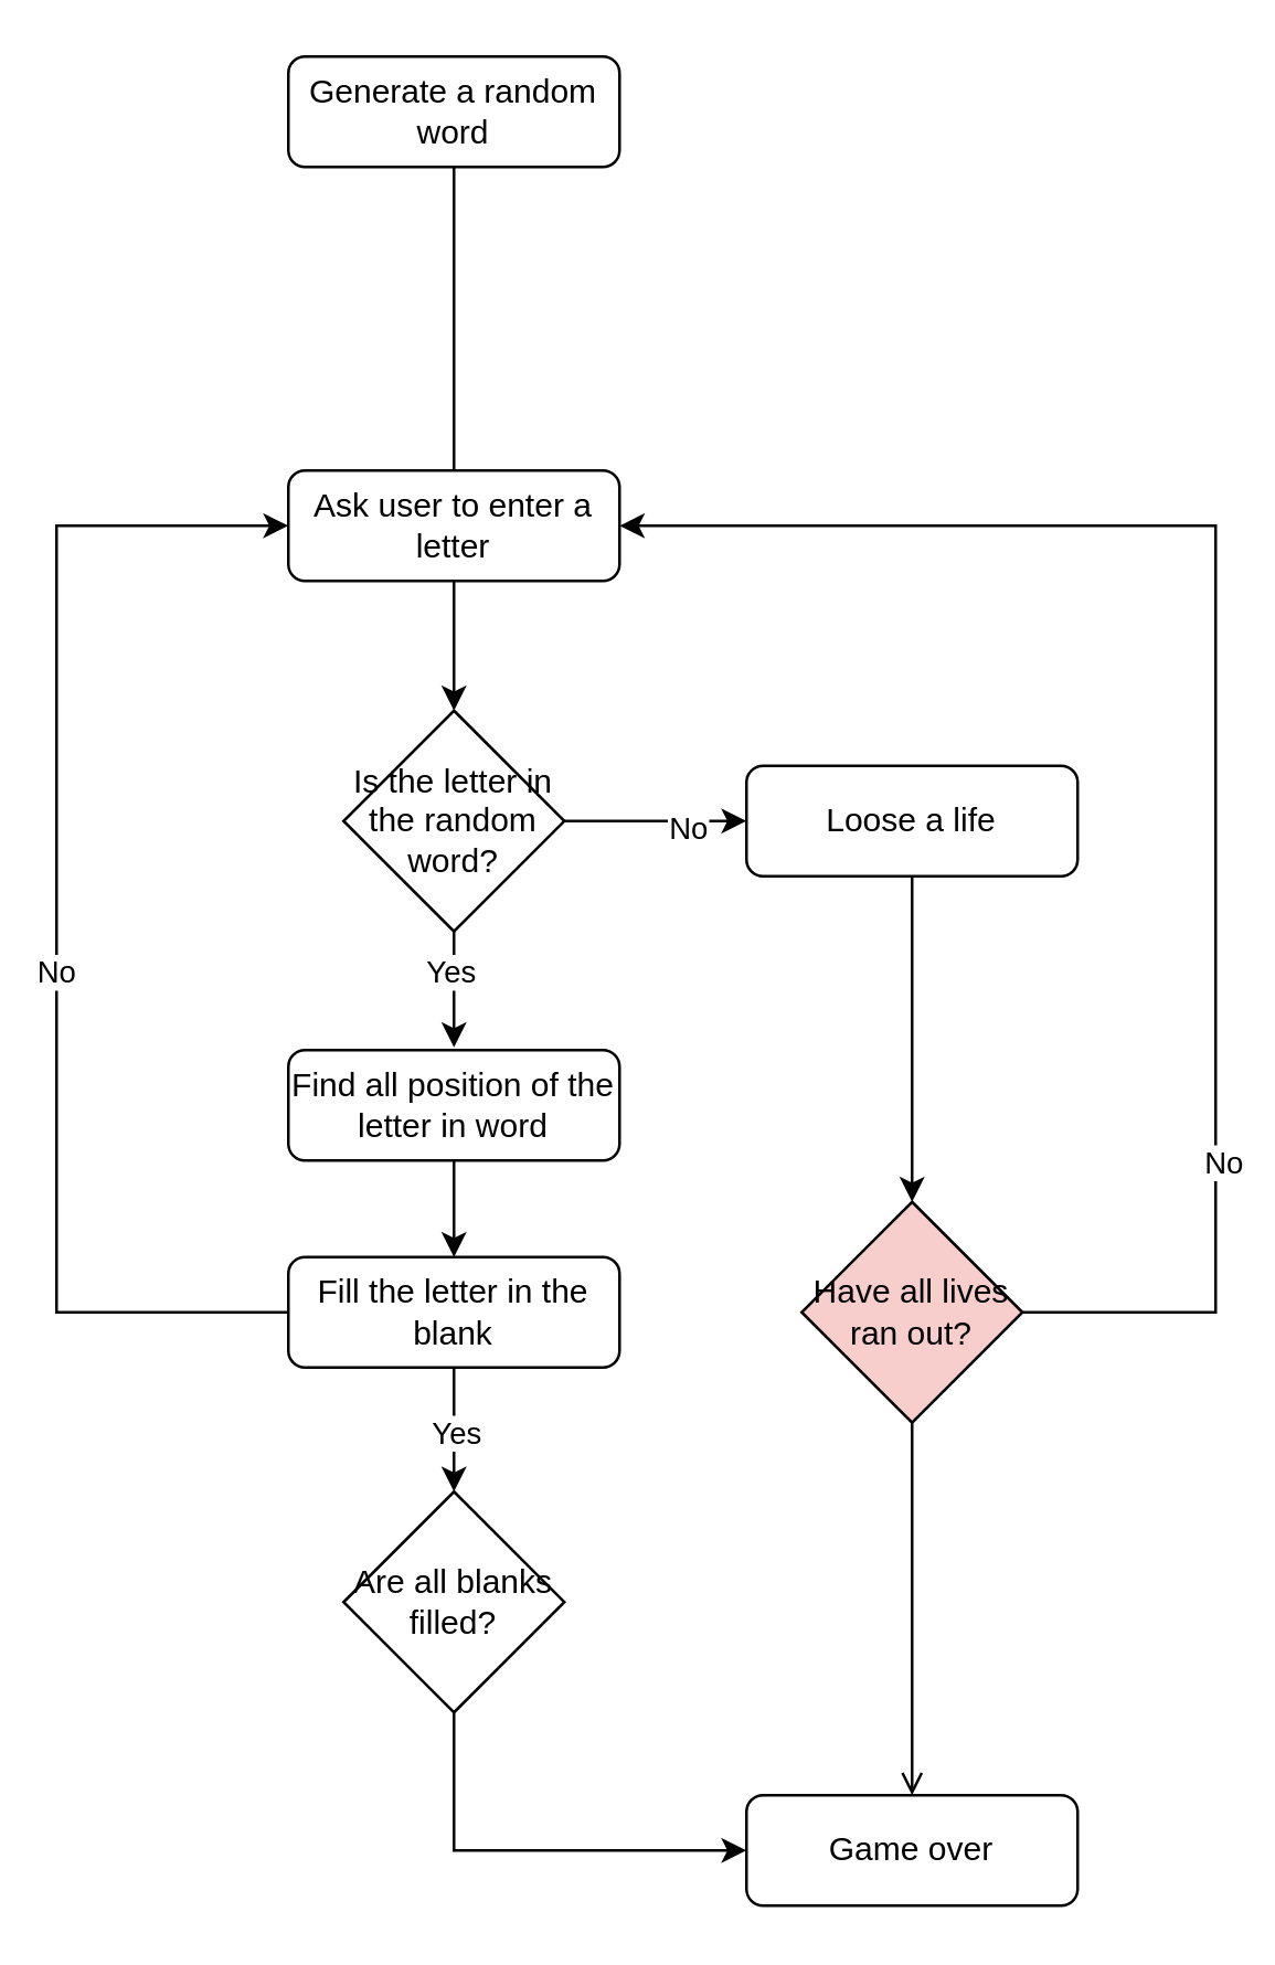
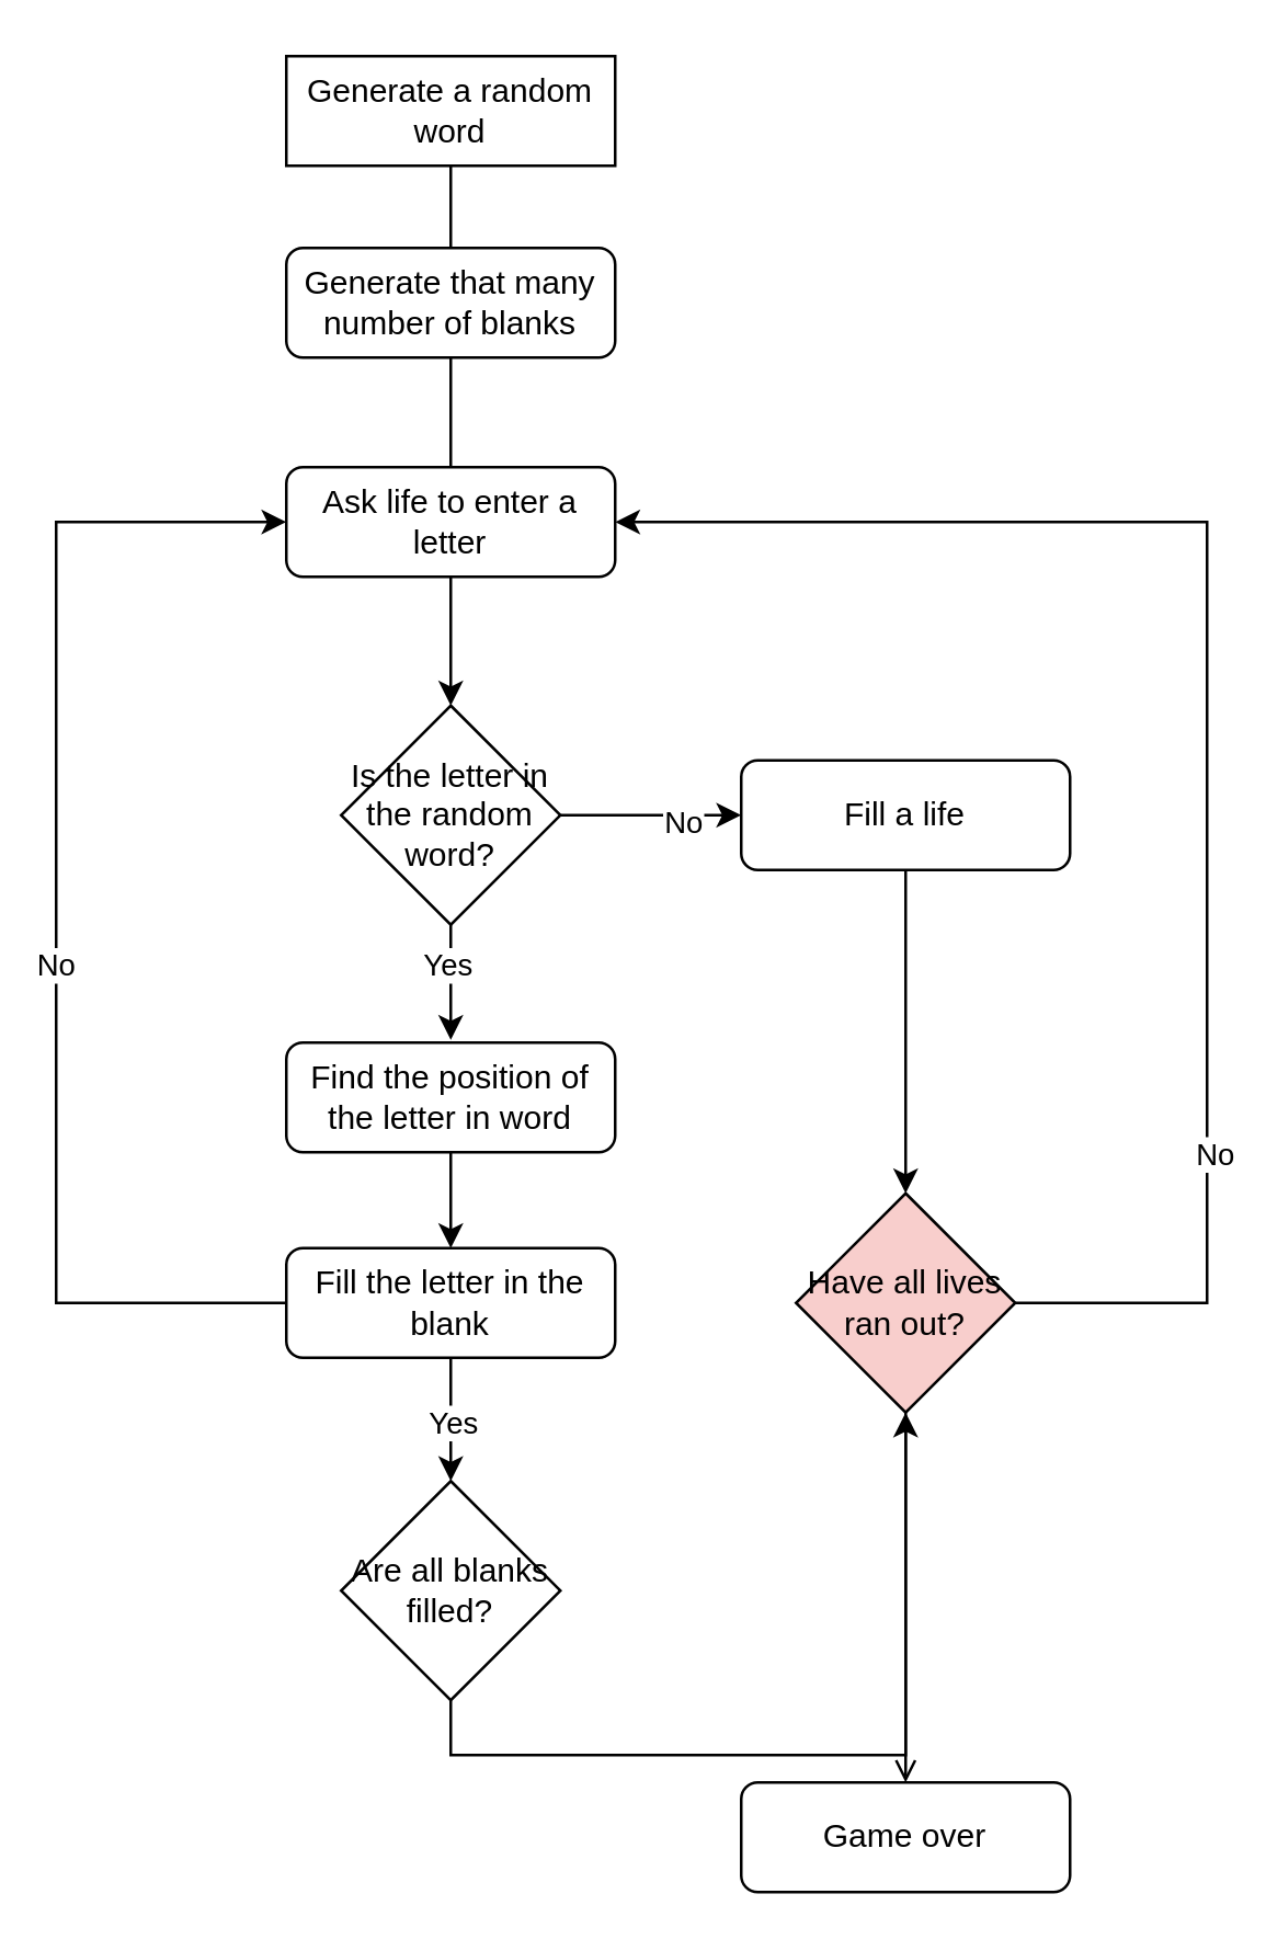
  <mxCell id="0" />
  <mxCell id="1" parent="0" />
  <mxCell id="2" value="" style="rounded=0;html=1;jettySize=auto;orthogonalLoop=1;fontSize=11;endArrow=block;endFill=0;endSize=8;strokeWidth=1;shadow=0;labelBackgroundColor=none;edgeStyle=orthogonalEdgeStyle;" parent="1" source="3" edge="1"><mxGeometry relative="1" as="geometry"><mxPoint x="164" y="207" as="targetPoint" /></mxGeometry></mxCell>
- <mxCell id="3" value="Generate a random word" style="rounded=1;whiteSpace=wrap;html=1;fontSize=12;glass=0;strokeWidth=1;shadow=0;" parent="1" vertex="1"><mxGeometry x="104" y="20" width="120" height="40" as="geometry" /></mxCell>
+ <mxCell id="3" value="Generate a random word" style="whiteSpace=wrap;html=1;fontSize=12;glass=0;strokeWidth=1;shadow=0;rounded=0;" parent="1" vertex="1"><mxGeometry x="104" y="20" width="120" height="40" as="geometry" /></mxCell>
  <mxCell id="4" value="" style="edgeStyle=none;rounded=0;orthogonalLoop=1;jettySize=auto;html=1;" edge="1" parent="1" source="5" target="11"><mxGeometry relative="1" as="geometry" /></mxCell>
- <mxCell id="5" value="Ask user to enter a letter" style="rounded=1;whiteSpace=wrap;html=1;fontSize=12;glass=0;strokeWidth=1;shadow=0;" parent="1" vertex="1"><mxGeometry x="104" y="170" width="120" height="40" as="geometry" /></mxCell>
+ <mxCell id="5" value="Ask life to enter a letter" style="rounded=1;whiteSpace=wrap;html=1;fontSize=12;glass=0;strokeWidth=1;shadow=0;" parent="1" vertex="1"><mxGeometry x="104" y="170" width="120" height="40" as="geometry" /></mxCell>
+ <mxCell id="6" value="Generate that many number of blanks" style="rounded=1;whiteSpace=wrap;html=1;fontSize=12;glass=0;strokeWidth=1;shadow=0;" vertex="1" parent="1"><mxGeometry x="104" y="90" width="120" height="40" as="geometry" /></mxCell>
  <mxCell id="7" value="" style="edgeStyle=none;rounded=0;orthogonalLoop=1;jettySize=auto;html=1;" edge="1" parent="1" source="11"><mxGeometry relative="1" as="geometry"><mxPoint x="164" y="379" as="targetPoint" /></mxGeometry></mxCell>
  <mxCell id="8" value="Yes" style="edgeLabel;html=1;align=center;verticalAlign=middle;resizable=0;points=[];" vertex="1" connectable="0" parent="7"><mxGeometry x="-0.348" y="-2" relative="1" as="geometry"><mxPoint as="offset" /></mxGeometry></mxCell>
  <mxCell id="9" value="" style="edgeStyle=none;rounded=0;orthogonalLoop=1;jettySize=auto;html=1;" edge="1" parent="1" source="11" target="22"><mxGeometry relative="1" as="geometry" /></mxCell>
  <mxCell id="10" value="No" style="edgeLabel;html=1;align=center;verticalAlign=middle;resizable=0;points=[];" vertex="1" connectable="0" parent="9"><mxGeometry x="0.333" y="-1" relative="1" as="geometry"><mxPoint y="1" as="offset" /></mxGeometry></mxCell>
  <mxCell id="11" value="Is the letter in the random word?" style="rhombus;whiteSpace=wrap;html=1;" vertex="1" parent="1"><mxGeometry x="124" y="257" width="80" height="80" as="geometry" /></mxCell>
  <mxCell id="12" style="edgeStyle=orthogonalEdgeStyle;rounded=0;orthogonalLoop=1;jettySize=auto;html=1;entryX=0;entryY=0.5;entryDx=0;entryDy=0;exitX=0;exitY=0.5;exitDx=0;exitDy=0;" edge="1" parent="1" source="16" target="5"><mxGeometry relative="1" as="geometry"><mxPoint x="110" y="586" as="sourcePoint" /><Array as="points"><mxPoint x="20" y="475" /><mxPoint x="20" y="190" /></Array></mxGeometry></mxCell>
  <mxCell id="13" value="No" style="edgeLabel;html=1;align=center;verticalAlign=middle;resizable=0;points=[];" vertex="1" connectable="0" parent="12"><mxGeometry x="-0.08" y="1" relative="1" as="geometry"><mxPoint as="offset" /></mxGeometry></mxCell>
  <mxCell id="14" value="" style="edgeStyle=orthogonalEdgeStyle;rounded=0;orthogonalLoop=1;jettySize=auto;html=1;" edge="1" parent="1" source="16" target="24"><mxGeometry relative="1" as="geometry" /></mxCell>
  <mxCell id="15" value="Yes" style="edgeLabel;html=1;align=center;verticalAlign=middle;resizable=0;points=[];" vertex="1" connectable="0" parent="14"><mxGeometry relative="1" as="geometry"><mxPoint as="offset" /></mxGeometry></mxCell>
  <mxCell id="16" value="Fill the letter in the blank" style="rounded=1;whiteSpace=wrap;html=1;" vertex="1" parent="1"><mxGeometry x="104" y="455" width="120" height="40" as="geometry" /></mxCell>
  <mxCell id="17" value="" style="edgeStyle=none;rounded=0;orthogonalLoop=1;jettySize=auto;html=1;" edge="1" parent="1" source="18" target="16"><mxGeometry relative="1" as="geometry" /></mxCell>
- <mxCell id="18" value="Find all position of the letter in word" style="rounded=1;whiteSpace=wrap;html=1;" vertex="1" parent="1"><mxGeometry x="104" y="380" width="120" height="40" as="geometry" /></mxCell>
+ <mxCell id="18" value="Find the position of the letter in word" style="rounded=1;whiteSpace=wrap;html=1;" vertex="1" parent="1"><mxGeometry x="104" y="380" width="120" height="40" as="geometry" /></mxCell>
  <mxCell id="19" style="edgeStyle=orthogonalEdgeStyle;rounded=0;orthogonalLoop=1;jettySize=auto;html=1;entryX=1;entryY=0.5;entryDx=0;entryDy=0;exitX=1;exitY=0.5;exitDx=0;exitDy=0;" edge="1" parent="1" source="26" target="5"><mxGeometry relative="1" as="geometry"><Array as="points"><mxPoint x="440" y="475" /><mxPoint x="440" y="190" /></Array></mxGeometry></mxCell>
  <mxCell id="20" value="No" style="edgeLabel;html=1;align=center;verticalAlign=middle;resizable=0;points=[];" vertex="1" connectable="0" parent="19"><mxGeometry x="-0.56" y="-2" relative="1" as="geometry"><mxPoint y="1" as="offset" /></mxGeometry></mxCell>
  <mxCell id="21" value="" style="edgeStyle=orthogonalEdgeStyle;rounded=0;orthogonalLoop=1;jettySize=auto;html=1;" edge="1" parent="1" source="22" target="26"><mxGeometry relative="1" as="geometry" /></mxCell>
- <mxCell id="22" value="Loose a life" style="rounded=1;whiteSpace=wrap;html=1;fontSize=12;glass=0;strokeWidth=1;shadow=0;" vertex="1" parent="1"><mxGeometry x="270" y="277" width="120" height="40" as="geometry" /></mxCell>
- <mxCell id="23" style="edgeStyle=orthogonalEdgeStyle;rounded=0;orthogonalLoop=1;jettySize=auto;html=1;exitX=0.5;exitY=1;exitDx=0;exitDy=0;entryX=0;entryY=0.5;entryDx=0;entryDy=0;" edge="1" parent="1" source="24" target="27"><mxGeometry relative="1" as="geometry" /></mxCell>
+ <mxCell id="22" value="Fill a life" style="rounded=1;whiteSpace=wrap;html=1;fontSize=12;glass=0;strokeWidth=1;shadow=0;" vertex="1" parent="1"><mxGeometry x="270" y="277" width="120" height="40" as="geometry" /></mxCell>
+ <mxCell id="23" style="edgeStyle=orthogonalEdgeStyle;rounded=0;orthogonalLoop=1;jettySize=auto;html=1;exitX=0.5;exitY=1;exitDx=0;exitDy=0;" edge="1" parent="1" source="24" target="26"><mxGeometry relative="1" as="geometry" /></mxCell>
  <mxCell id="24" value="Are all blanks filled?" style="rhombus;whiteSpace=wrap;html=1;" vertex="1" parent="1"><mxGeometry x="124" y="540" width="80" height="80" as="geometry" /></mxCell>
  <mxCell id="25" style="edgeStyle=orthogonalEdgeStyle;rounded=0;orthogonalLoop=1;jettySize=auto;html=1;entryX=0.5;entryY=0;entryDx=0;entryDy=0;endArrow=open;" edge="1" parent="1" source="26" target="27"><mxGeometry relative="1" as="geometry" /></mxCell>
  <mxCell id="26" value="Have all lives ran out?" style="rhombus;whiteSpace=wrap;html=1;fillColor=#f8cecc;" vertex="1" parent="1"><mxGeometry x="290" y="435" width="80" height="80" as="geometry" /></mxCell>
  <mxCell id="27" value="Game over" style="rounded=1;whiteSpace=wrap;html=1;fontSize=12;glass=0;strokeWidth=1;shadow=0;" vertex="1" parent="1"><mxGeometry x="270" y="650" width="120" height="40" as="geometry" /></mxCell>
